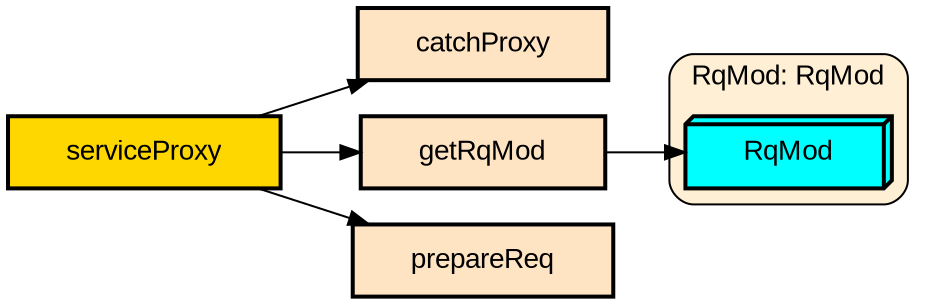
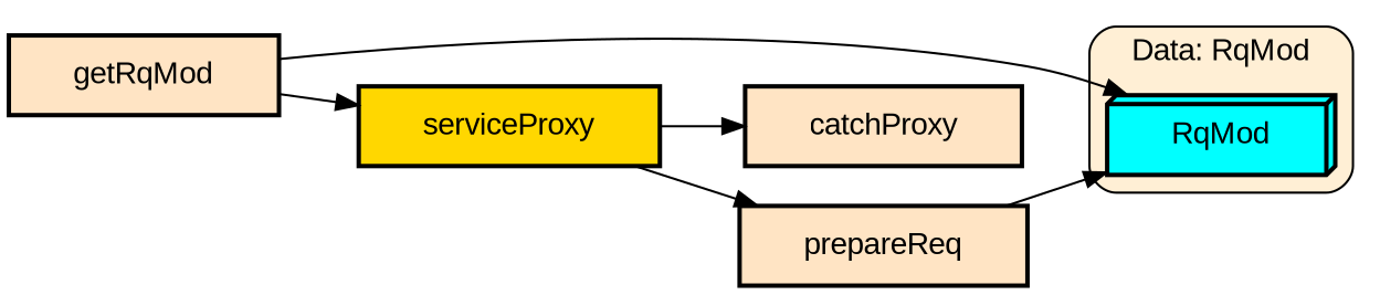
  digraph {
    fontname="Liberation Sans"
    rankdir=LR
    node [fillcolor=bisque fontname="Liberation Sans" margin="0.4,0.1" shape=box style="filled,bold"]
    edge [color=black fontname="Liberation Sans" penwidth=1]
    n1 [fillcolor=cyan label=RqMod shape=box3d]
    n2 [label=catchProxy]
    n3 [label=getRqMod]
    n4 [label=prepareReq]
    n5 [fillcolor=gold label=serviceProxy]
    subgraph cluster_1 {
      fillcolor=papayawhip
-     label="RqMod: RqMod"
+     label="Data: RqMod"
      style="filled,rounded"
      n1
    }
    n3 -> n1
+   n4 -> n1
    n5 -> n2
-   n5 -> n3
+   n3 -> n5
    n5 -> n4
  }
